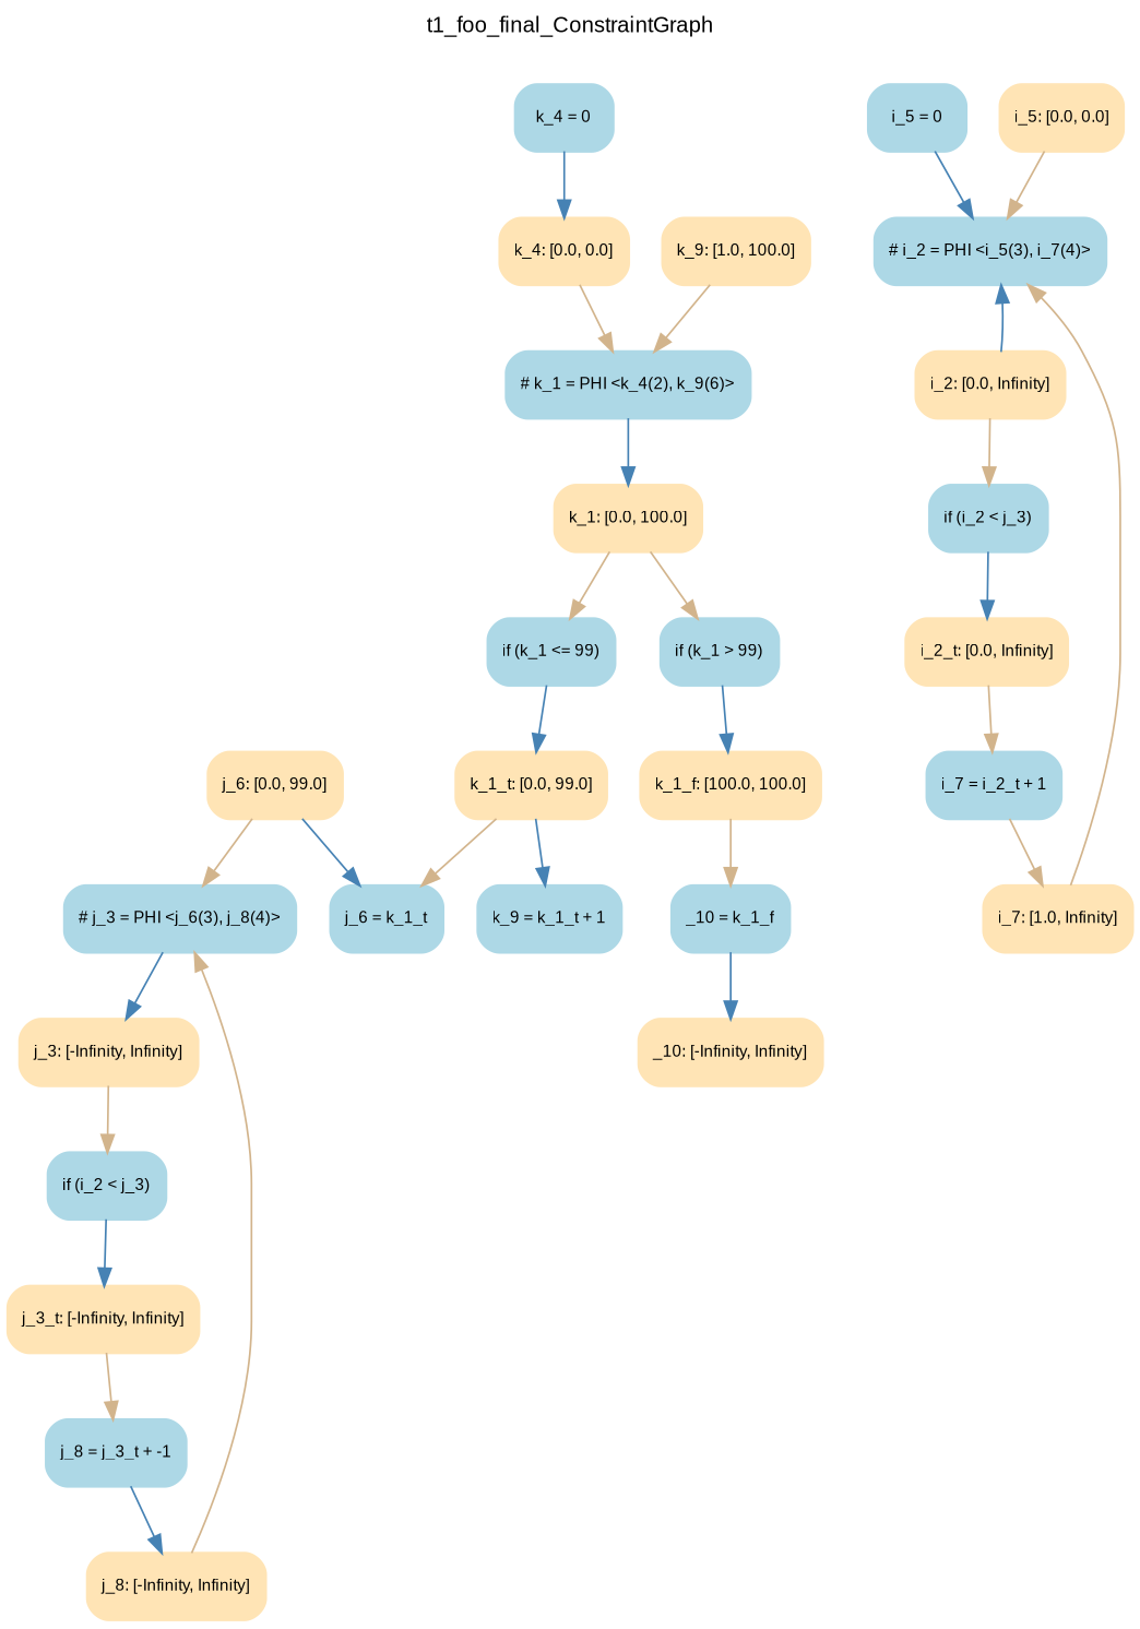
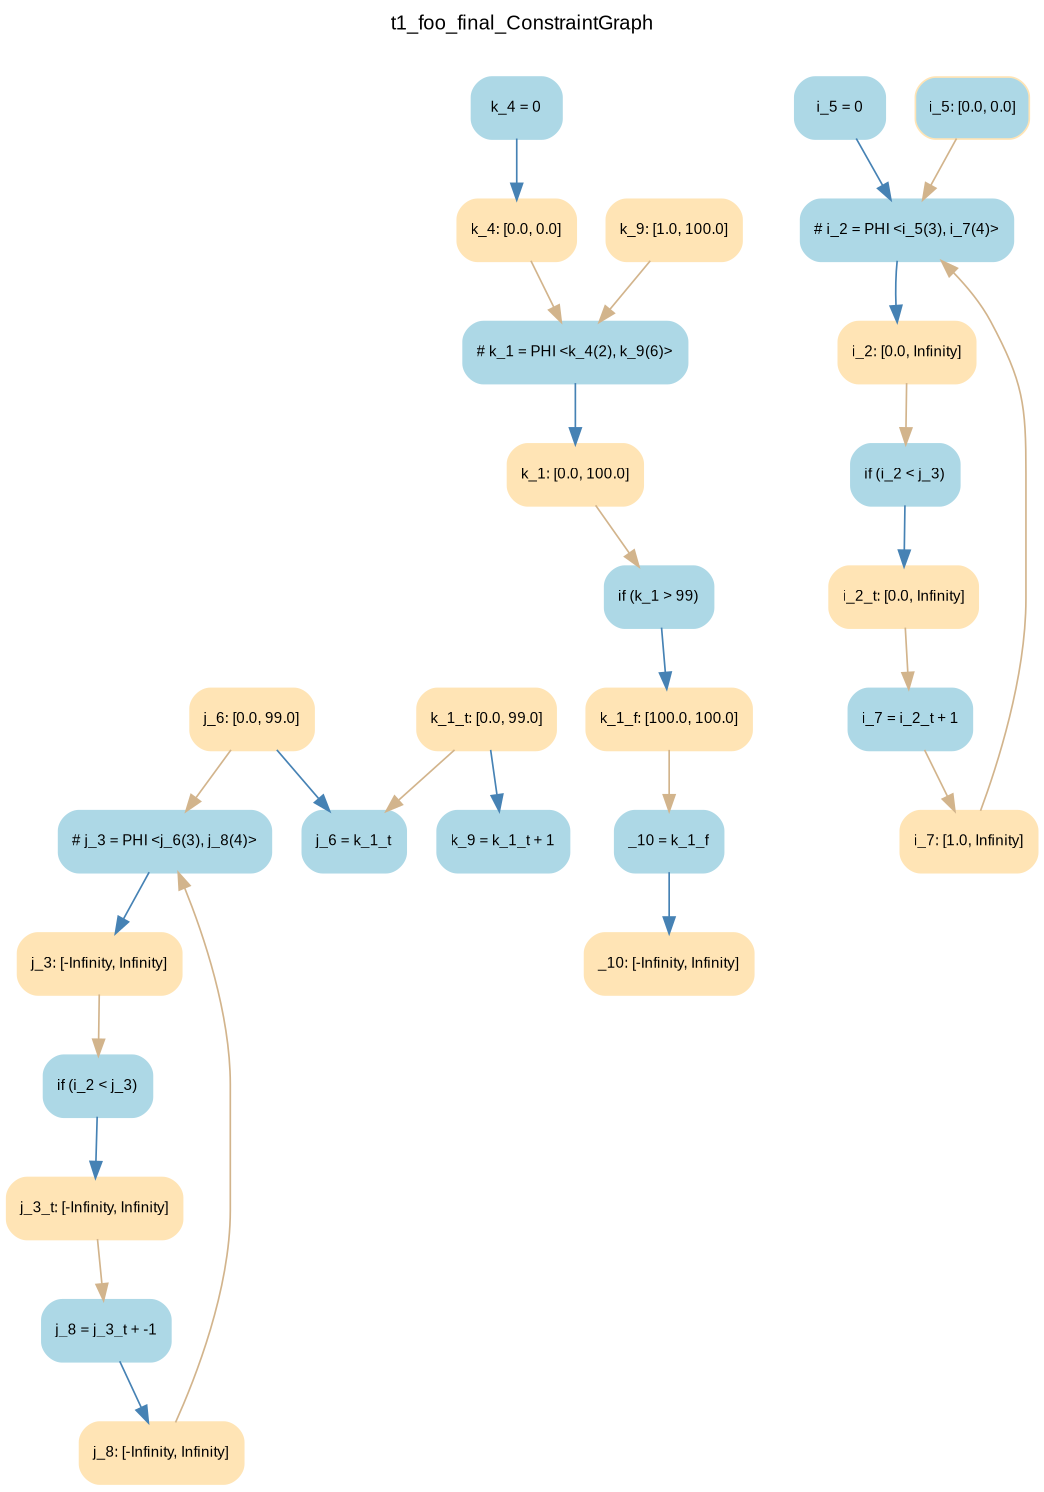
  digraph {
    fontname=Arial
    fontsize=12
    label=t1_foo_final_ConstraintGraph
    labelloc=top
    node [color=lightblue fillcolor=lightblue fontname=Arial fontsize=9 shape=Mrecord style=filled]
    edge [color=tan fontname=Arial fontsize=10]
    n1 [label="{ _10 = k_1_f }"]
    n2 [color=moccasin fillcolor=moccasin label="{ _10: \[-Infinity, Infinity\] }"]
    n3 [label="{ # i_2 = PHI \<i_5(3), i_7(4)\> }"]
    n4 [color=moccasin fillcolor=moccasin label="{ i_2: \[0.0, Infinity\] }"]
    n5 [label="{ if (i_2 \< j_3) }"]
    n6 [color=moccasin fillcolor=moccasin label="{ i_2_t: \[0.0, Infinity\] }"]
    n7 [label="{ # j_3 = PHI \<j_6(3), j_8(4)\> }"]
    n8 [color=moccasin fillcolor=moccasin label="{ j_3: \[-Infinity, Infinity\] }"]
    n9 [label="{ if (i_2 \< j_3) }"]
    n10 [color=moccasin fillcolor=moccasin label="{ j_3_t: \[-Infinity, Infinity\] }"]
    n11 [label="{ k_4 = 0 }"]
    n12 [color=moccasin fillcolor=moccasin label="{ k_4: \[0.0, 0.0\] }"]
    n13 [label="{ # k_1 = PHI \<k_4(2), k_9(6)\> }"]
    n14 [color=moccasin fillcolor=moccasin label="{ k_1: \[0.0, 100.0\] }"]
    n15 [label="{ j_6 = k_1_t }"]
    n16 [color=moccasin fillcolor=moccasin label="{ j_6: \[0.0, 99.0\] }"]
    n17 [label="{ i_5 = 0 }"]
-   n18 [color=moccasin fillcolor=moccasin label="{ i_5: \[0.0, 0.0\] }"]
+   n18 [color=moccasin label="{ i_5: \[0.0, 0.0\] }"]
    n19 [label="{ i_7 = i_2_t + 1 }"]
    n20 [color=moccasin fillcolor=moccasin label="{ i_7: \[1.0, Infinity\] }"]
    n21 [label="{ j_8 = j_3_t + -1 }"]
    n22 [color=moccasin fillcolor=moccasin label="{ j_8: \[-Infinity, Infinity\] }"]
-   n23 [label="{ if (k_1 \<= 99) }"]
    n24 [color=moccasin fillcolor=moccasin label="{ k_1_t: \[0.0, 99.0\] }"]
    n25 [label="{ k_9 = k_1_t + 1 }"]
    n26 [color=moccasin fillcolor=moccasin label="{ k_9: \[1.0, 100.0\] }"]
    n27 [label="{ if (k_1 \> 99) }"]
    n28 [color=moccasin fillcolor=moccasin label="{ k_1_f: \[100.0, 100.0\] }"]
    n1 -> n2 [color=steelblue]
-   n4 -> n3 [color=steelblue]
+   n3 -> n4 [color=steelblue]
    n4 -> n5
    n5 -> n6 [color=steelblue]
    n6 -> n19
    n7 -> n8 [color=steelblue]
    n8 -> n9
    n9 -> n10 [color=steelblue]
    n10 -> n21
    n11 -> n12 [color=steelblue]
    n12 -> n13
    n13 -> n14 [color=steelblue]
-   n14 -> n23
    n14 -> n27
    n16 -> n7
    n16 -> n15 [color=steelblue]
    n17 -> n3 [color=steelblue]
    n18 -> n3
    n19 -> n20
    n20 -> n3
    n21 -> n22 [color=steelblue]
    n22 -> n7
-   n23 -> n24 [color=steelblue]
    n24 -> n15
    n24 -> n25 [color=steelblue]
    n26 -> n13
    n27 -> n28 [color=steelblue]
    n28 -> n1
  }
